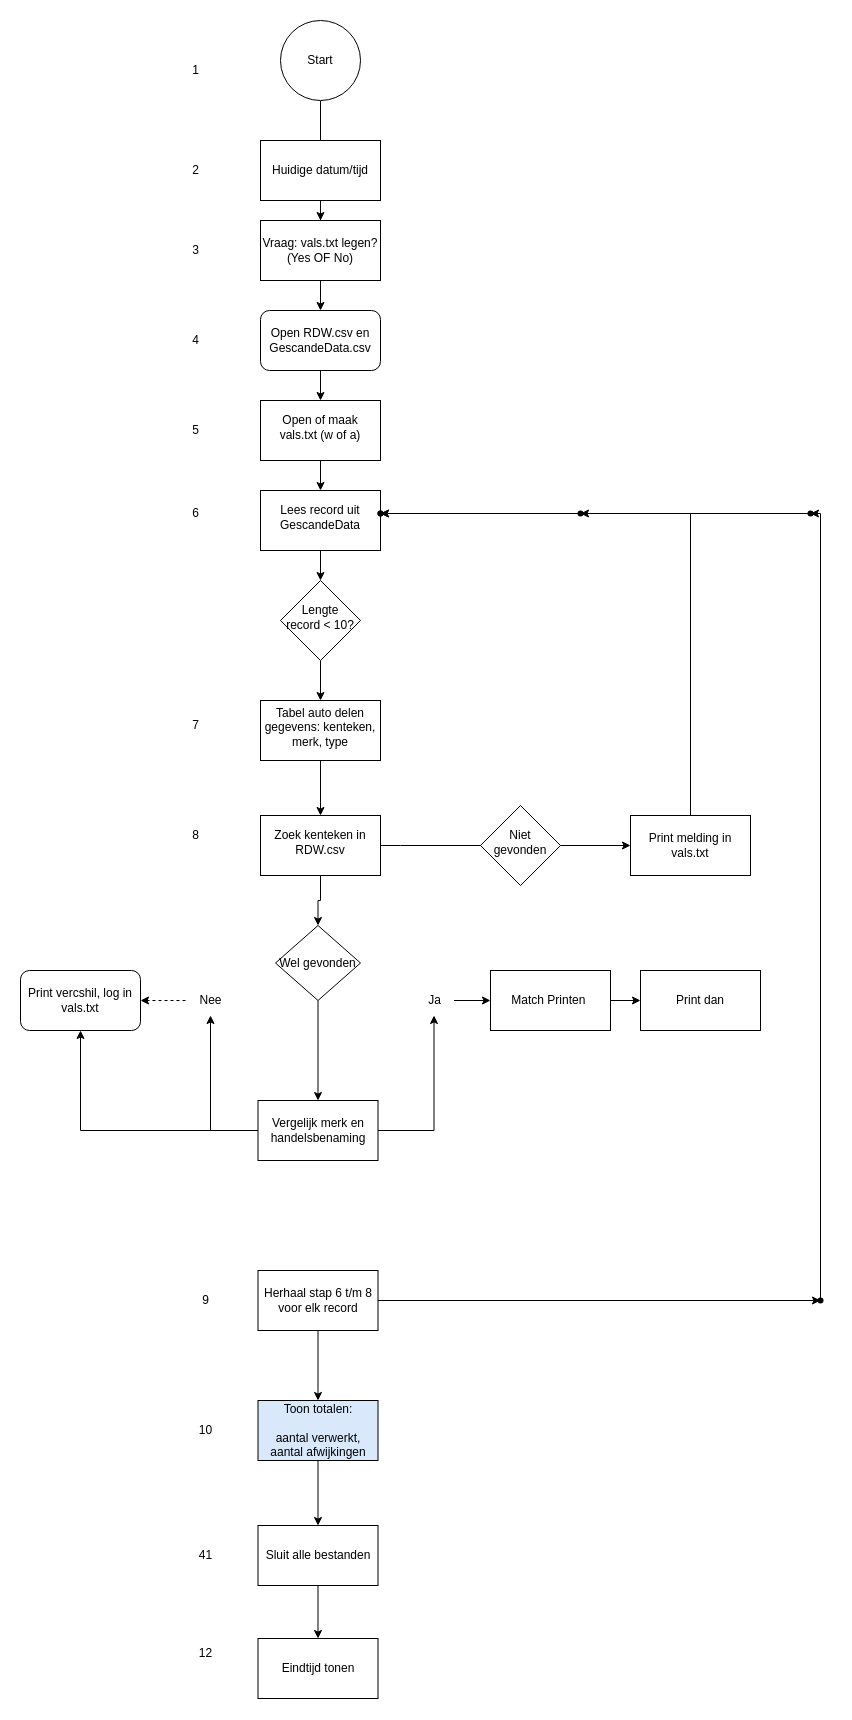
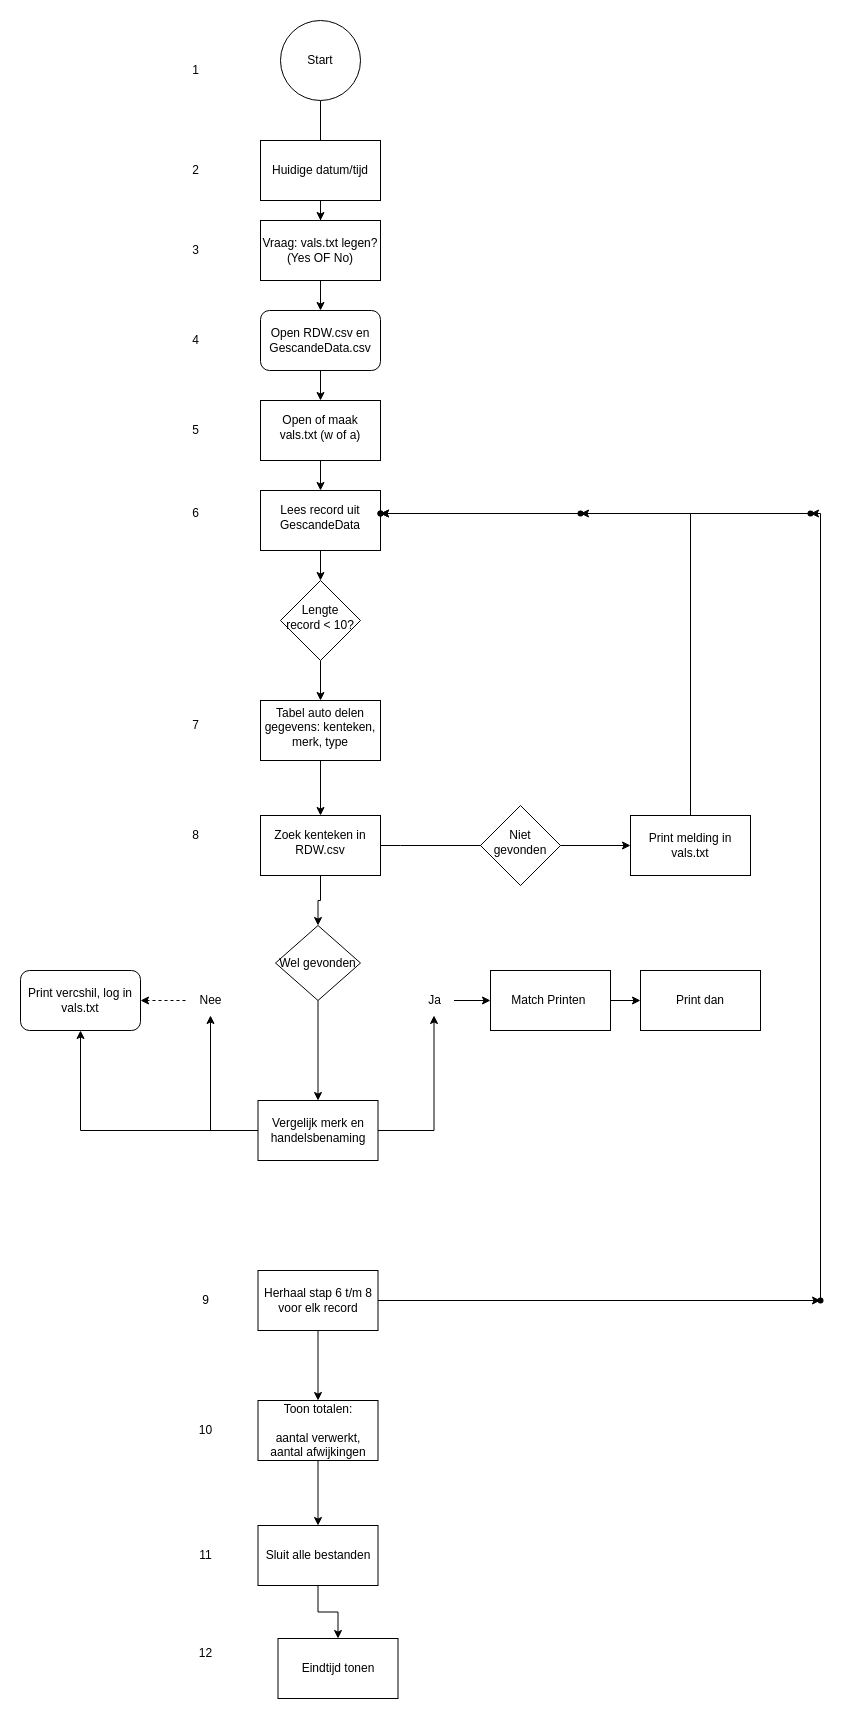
  <mxCell id="0" />
  <mxCell id="1" parent="0" />
  <mxCell id="2" value="" style="edgeStyle=orthogonalEdgeStyle;rounded=0;orthogonalLoop=1;jettySize=auto;html=1;" edge="1" parent="1" source="3" target="6"><mxGeometry relative="1" as="geometry" /></mxCell>
  <mxCell id="3" value="Start" style="ellipse;whiteSpace=wrap;html=1;aspect=fixed;" vertex="1" parent="1"><mxGeometry x="280" width="80" height="80" as="geometry" y="20" /></mxCell>
  <mxCell id="4" value="" style="edgeStyle=orthogonalEdgeStyle;rounded=0;orthogonalLoop=1;jettySize=auto;html=1;" edge="1" parent="1" source="5" target="8"><mxGeometry relative="1" as="geometry" /></mxCell>
  <mxCell id="5" value="Huidige datum/tijd" style="rounded=0;whiteSpace=wrap;html=1;" vertex="1" parent="1"><mxGeometry x="260" y="140" width="120" height="60" as="geometry" /></mxCell>
  <mxCell id="6" value="Vraag: vals.txt legen? (Yes OF No)" style="rounded=0;whiteSpace=wrap;html=1;" vertex="1" parent="1"><mxGeometry x="260" y="220" width="120" height="60" as="geometry" /></mxCell>
  <mxCell id="7" value="" style="edgeStyle=orthogonalEdgeStyle;rounded=0;orthogonalLoop=1;jettySize=auto;html=1;" edge="1" parent="1" source="8" target="10"><mxGeometry relative="1" as="geometry" /></mxCell>
  <mxCell id="8" value="Open RDW.csv en GescandeData.csv" style="whiteSpace=wrap;html=1;rounded=1;" vertex="1" parent="1"><mxGeometry x="260" y="310" width="120" height="60" as="geometry" /></mxCell>
  <mxCell id="9" value="" style="edgeStyle=orthogonalEdgeStyle;rounded=0;orthogonalLoop=1;jettySize=auto;html=1;" edge="1" parent="1" source="10" target="12"><mxGeometry relative="1" as="geometry" /></mxCell>
  <mxCell id="10" value="&lt;table&gt;&lt;tbody&gt;&lt;tr data-end=&quot;1038&quot; data-start=&quot;963&quot;&gt;&lt;td data-col-size=&quot;sm&quot; data-end=&quot;1038&quot; data-start=&quot;978&quot;&gt;Open of maak vals.txt (w of a)&lt;/td&gt;&lt;/tr&gt;&lt;/tbody&gt;&lt;/table&gt;&lt;table&gt;&lt;tbody&gt;&lt;tr data-end=&quot;1114&quot; data-start=&quot;1039&quot;&gt;&lt;td data-col-size=&quot;sm&quot; data-end=&quot;1054&quot; data-start=&quot;1039&quot;&gt;&lt;/td&gt;&lt;/tr&gt;&lt;/tbody&gt;&lt;/table&gt;" style="rounded=0;whiteSpace=wrap;html=1;" vertex="1" parent="1"><mxGeometry x="260" y="400" width="120" height="60" as="geometry" /></mxCell>
  <mxCell id="11" value="" style="edgeStyle=orthogonalEdgeStyle;rounded=0;orthogonalLoop=1;jettySize=auto;html=1;" edge="1" parent="1" source="12" target="14"><mxGeometry relative="1" as="geometry" /></mxCell>
  <mxCell id="12" value="&lt;table&gt;&lt;tbody&gt;&lt;tr data-end=&quot;1114&quot; data-start=&quot;1039&quot;&gt;&lt;td data-end=&quot;1114&quot; data-start=&quot;1054&quot; data-col-size=&quot;sm&quot;&gt;Lees record uit GescandeData&lt;/td&gt;&lt;/tr&gt;&lt;/tbody&gt;&lt;/table&gt;&lt;table&gt;&lt;tbody&gt;&lt;tr data-end=&quot;1190&quot; data-start=&quot;1115&quot;&gt;&lt;td data-col-size=&quot;sm&quot; data-end=&quot;1130&quot; data-start=&quot;1115&quot;&gt;&lt;/td&gt;&lt;/tr&gt;&lt;/tbody&gt;&lt;/table&gt;" style="rounded=0;whiteSpace=wrap;html=1;" vertex="1" parent="1"><mxGeometry x="260" y="490" width="120" height="60" as="geometry" /></mxCell>
  <mxCell id="13" value="" style="edgeStyle=orthogonalEdgeStyle;rounded=0;orthogonalLoop=1;jettySize=auto;html=1;" edge="1" parent="1" source="14" target="16"><mxGeometry relative="1" as="geometry" /></mxCell>
  <mxCell id="14" value="&lt;table&gt;&lt;tbody&gt;&lt;tr data-end=&quot;1190&quot; data-start=&quot;1115&quot;&gt;&lt;td data-end=&quot;1190&quot; data-start=&quot;1130&quot; data-col-size=&quot;sm&quot;&gt;Lengte record &amp;lt; 10?&lt;/td&gt;&lt;/tr&gt;&lt;/tbody&gt;&lt;/table&gt;&lt;table&gt;&lt;tbody&gt;&lt;tr data-end=&quot;1266&quot; data-start=&quot;1191&quot;&gt;&lt;td data-col-size=&quot;sm&quot; data-end=&quot;1206&quot; data-start=&quot;1191&quot;&gt;&lt;/td&gt;&lt;/tr&gt;&lt;/tbody&gt;&lt;/table&gt;" style="rhombus;whiteSpace=wrap;html=1;" vertex="1" parent="1"><mxGeometry x="280" y="580" width="80" height="80" as="geometry" /></mxCell>
  <mxCell id="15" value="" style="edgeStyle=orthogonalEdgeStyle;rounded=0;orthogonalLoop=1;jettySize=auto;html=1;" edge="1" parent="1" source="16" target="18"><mxGeometry relative="1" as="geometry" /></mxCell>
  <mxCell id="16" value="&lt;br&gt;&lt;table&gt;&lt;tbody&gt;&lt;tr data-end=&quot;1266&quot; data-start=&quot;1191&quot;&gt;&lt;td data-end=&quot;1266&quot; data-start=&quot;1206&quot; data-col-size=&quot;sm&quot;&gt;Tabel auto delen gegevens: kenteken, merk, type&lt;/td&gt;&lt;/tr&gt;&lt;/tbody&gt;&lt;/table&gt;&lt;table&gt;&lt;tbody&gt;&lt;tr data-end=&quot;1342&quot; data-start=&quot;1267&quot;&gt;&lt;td data-col-size=&quot;sm&quot; data-end=&quot;1282&quot; data-start=&quot;1267&quot;&gt;&lt;/td&gt;&lt;/tr&gt;&lt;/tbody&gt;&lt;/table&gt;&lt;div&gt;&lt;br&gt;&lt;/div&gt;" style="whiteSpace=wrap;html=1;" vertex="1" parent="1"><mxGeometry x="260" y="700" width="120" height="60" as="geometry" /></mxCell>
  <mxCell id="17" value="" style="edgeStyle=orthogonalEdgeStyle;rounded=0;orthogonalLoop=1;jettySize=auto;html=1;entryX=1;entryY=0.5;entryDx=0;entryDy=0;" edge="1" parent="1" source="18" target="20"><mxGeometry relative="1" as="geometry"><Array as="points"><mxPoint x="400" y="845" /><mxPoint x="400" y="845" /></Array></mxGeometry></mxCell>
  <mxCell id="18" value="&lt;table&gt;&lt;tbody&gt;&lt;tr data-end=&quot;1342&quot; data-start=&quot;1267&quot;&gt;&lt;td data-end=&quot;1342&quot; data-start=&quot;1282&quot; data-col-size=&quot;sm&quot;&gt;Zoek kenteken in RDW.csv&lt;/td&gt;&lt;/tr&gt;&lt;/tbody&gt;&lt;/table&gt;&lt;table&gt;&lt;tbody&gt;&lt;tr data-end=&quot;1418&quot; data-start=&quot;1343&quot;&gt;&lt;td data-col-size=&quot;sm&quot; data-end=&quot;1358&quot; data-start=&quot;1343&quot;&gt;&lt;/td&gt;&lt;/tr&gt;&lt;/tbody&gt;&lt;/table&gt;" style="whiteSpace=wrap;html=1;" vertex="1" parent="1"><mxGeometry x="260" y="815" width="120" height="60" as="geometry" /></mxCell>
  <mxCell id="19" value="" style="edgeStyle=orthogonalEdgeStyle;rounded=0;orthogonalLoop=1;jettySize=auto;html=1;" edge="1" parent="1" source="20" target="22"><mxGeometry relative="1" as="geometry" /></mxCell>
  <mxCell id="20" value="&lt;table&gt;&lt;tbody&gt;&lt;tr data-end=&quot;1418&quot; data-start=&quot;1343&quot;&gt;&lt;td data-end=&quot;1418&quot; data-start=&quot;1358&quot; data-col-size=&quot;sm&quot;&gt;Niet gevonden&lt;table style=&quot;background-color: transparent; color: light-dark(rgb(0, 0, 0), rgb(255, 255, 255));&quot;&gt;&lt;tbody&gt;&lt;tr data-end=&quot;1494&quot; data-start=&quot;1419&quot;&gt;&lt;td data-col-size=&quot;sm&quot; data-end=&quot;1434&quot; data-start=&quot;1419&quot;&gt;&lt;/td&gt;&lt;/tr&gt;&lt;/tbody&gt;&lt;/table&gt;&lt;/td&gt;&lt;/tr&gt;&lt;/tbody&gt;&lt;/table&gt;" style="rhombus;whiteSpace=wrap;html=1;" vertex="1" parent="1"><mxGeometry x="480" y="805" width="80" height="80" as="geometry" /></mxCell>
  <mxCell id="21" value="" style="edgeStyle=orthogonalEdgeStyle;rounded=0;orthogonalLoop=1;jettySize=auto;html=1;" edge="1" parent="1" source="22" target="42"><mxGeometry relative="1" as="geometry"><Array as="points"><mxPoint x="690" y="513" /></Array></mxGeometry></mxCell>
  <mxCell id="22" value="Print melding in vals.txt" style="whiteSpace=wrap;html=1;" vertex="1" parent="1"><mxGeometry x="630" y="815" width="120" height="60" as="geometry" /></mxCell>
  <mxCell id="23" value="" style="edgeStyle=orthogonalEdgeStyle;rounded=0;orthogonalLoop=1;jettySize=auto;html=1;" edge="1" parent="1" source="60" target="28"><mxGeometry relative="1" as="geometry" /></mxCell>
  <mxCell id="24" value="" style="edgeStyle=orthogonalEdgeStyle;rounded=0;orthogonalLoop=1;jettySize=auto;html=1;" edge="1" parent="1" source="26" target="45"><mxGeometry relative="1" as="geometry" /></mxCell>
  <mxCell id="25" value="" style="edgeStyle=orthogonalEdgeStyle;rounded=0;orthogonalLoop=1;jettySize=auto;html=1;" edge="1" parent="1" source="26" target="29"><mxGeometry relative="1" as="geometry" /></mxCell>
  <mxCell id="26" value="Vergelijk merk en handelsbenaming" style="whiteSpace=wrap;html=1;" vertex="1" parent="1"><mxGeometry x="257.5" y="1100" width="120" height="60" as="geometry" /></mxCell>
  <mxCell id="27" value="" style="edgeStyle=orthogonalEdgeStyle;rounded=0;orthogonalLoop=1;jettySize=auto;html=1;" edge="1" parent="1" source="28" target="30"><mxGeometry relative="1" as="geometry" /></mxCell>
  <mxCell id="28" value="Match&amp;nbsp;Printen&amp;nbsp;" style="whiteSpace=wrap;html=1;" vertex="1" parent="1"><mxGeometry x="490" y="970" width="120" height="60" as="geometry" /></mxCell>
  <mxCell id="29" value="Print vercshil, log in vals.txt" style="whiteSpace=wrap;html=1;rounded=1;" vertex="1" parent="1"><mxGeometry x="20" y="970" width="120" height="60" as="geometry" /></mxCell>
  <mxCell id="30" value="Print dan" style="whiteSpace=wrap;html=1;" vertex="1" parent="1"><mxGeometry x="640" y="970" width="120" height="60" as="geometry" /></mxCell>
  <mxCell id="31" value="" style="edgeStyle=orthogonalEdgeStyle;rounded=0;orthogonalLoop=1;jettySize=auto;html=1;" edge="1" parent="1" source="32" target="54"><mxGeometry relative="1" as="geometry" /></mxCell>
  <mxCell id="32" value="Sluit alle bestanden" style="whiteSpace=wrap;html=1;" vertex="1" parent="1"><mxGeometry x="257.5" y="1525" width="120" height="60" as="geometry" /></mxCell>
  <mxCell id="33" value="1" style="text;html=1;align=center;verticalAlign=middle;resizable=0;points=[];autosize=1;strokeColor=none;fillColor=none;" vertex="1" parent="1"><mxGeometry x="180" y="55" width="30" height="30" as="geometry" /></mxCell>
  <mxCell id="34" value="2" style="text;html=1;align=center;verticalAlign=middle;resizable=0;points=[];autosize=1;strokeColor=none;fillColor=none;" vertex="1" parent="1"><mxGeometry x="180" y="155" width="30" height="30" as="geometry" /></mxCell>
  <mxCell id="35" value="3" style="text;html=1;align=center;verticalAlign=middle;resizable=0;points=[];autosize=1;strokeColor=none;fillColor=none;" vertex="1" parent="1"><mxGeometry x="180" y="235" width="30" height="30" as="geometry" /></mxCell>
  <mxCell id="36" value="4" style="text;html=1;align=center;verticalAlign=middle;resizable=0;points=[];autosize=1;strokeColor=none;fillColor=none;" vertex="1" parent="1"><mxGeometry x="180" y="325" width="30" height="30" as="geometry" /></mxCell>
  <mxCell id="37" value="5" style="text;html=1;align=center;verticalAlign=middle;resizable=0;points=[];autosize=1;strokeColor=none;fillColor=none;" vertex="1" parent="1"><mxGeometry x="180" y="415" width="30" height="30" as="geometry" /></mxCell>
  <mxCell id="38" value="6" style="text;html=1;align=center;verticalAlign=middle;resizable=0;points=[];autosize=1;strokeColor=none;fillColor=none;" vertex="1" parent="1"><mxGeometry x="180" y="498" width="30" height="30" as="geometry" /></mxCell>
  <mxCell id="39" value="7" style="text;html=1;align=center;verticalAlign=middle;resizable=0;points=[];autosize=1;strokeColor=none;fillColor=none;" vertex="1" parent="1"><mxGeometry x="180" y="710" width="30" height="30" as="geometry" /></mxCell>
  <mxCell id="40" value="8" style="text;html=1;align=center;verticalAlign=middle;resizable=0;points=[];autosize=1;strokeColor=none;fillColor=none;" vertex="1" parent="1"><mxGeometry x="180" y="820" width="30" height="30" as="geometry" /></mxCell>
  <mxCell id="41" value="" style="edgeStyle=orthogonalEdgeStyle;rounded=0;orthogonalLoop=1;jettySize=auto;html=1;" edge="1" parent="1" source="42" target="43"><mxGeometry relative="1" as="geometry" /></mxCell>
  <mxCell id="42" value="" style="shape=waypoint;sketch=0;size=6;pointerEvents=1;points=[];fillColor=default;resizable=0;rotatable=0;perimeter=centerPerimeter;snapToPoint=1;" vertex="1" parent="1"><mxGeometry x="570" y="503" width="20" height="20" as="geometry" /></mxCell>
  <mxCell id="43" value="" style="shape=waypoint;sketch=0;size=6;pointerEvents=1;points=[];fillColor=default;resizable=0;rotatable=0;perimeter=centerPerimeter;snapToPoint=1;" vertex="1" parent="1"><mxGeometry x="370" y="503" width="20" height="20" as="geometry" /></mxCell>
  <mxCell id="44" value="" style="edgeStyle=orthogonalEdgeStyle;rounded=0;orthogonalLoop=1;jettySize=auto;html=1;dashed=1;" edge="1" parent="1" source="45" target="29"><mxGeometry relative="1" as="geometry" /></mxCell>
  <mxCell id="45" value="Nee" style="text;html=1;align=center;verticalAlign=middle;resizable=0;points=[];autosize=1;strokeColor=none;fillColor=none;" vertex="1" parent="1"><mxGeometry x="185" y="985" width="50" height="30" as="geometry" /></mxCell>
  <mxCell id="46" value="" style="edgeStyle=orthogonalEdgeStyle;rounded=0;orthogonalLoop=1;jettySize=auto;html=1;" edge="1" parent="1" source="48" target="51"><mxGeometry relative="1" as="geometry" /></mxCell>
  <mxCell id="47" value="" style="edgeStyle=orthogonalEdgeStyle;rounded=0;orthogonalLoop=1;jettySize=auto;html=1;" edge="1" parent="1" source="48" target="62"><mxGeometry relative="1" as="geometry" /></mxCell>
  <mxCell id="48" value="Herhaal stap 6 t/m 8 voor elk record" style="rounded=0;whiteSpace=wrap;html=1;" vertex="1" parent="1"><mxGeometry x="257.5" y="1270" width="120" height="60" as="geometry" /></mxCell>
  <mxCell id="49" value="9" style="text;html=1;align=center;verticalAlign=middle;resizable=0;points=[];autosize=1;strokeColor=none;fillColor=none;" vertex="1" parent="1"><mxGeometry x="190" y="1285" width="30" height="30" as="geometry" /></mxCell>
  <mxCell id="50" value="" style="edgeStyle=orthogonalEdgeStyle;rounded=0;orthogonalLoop=1;jettySize=auto;html=1;" edge="1" parent="1" source="51" target="32"><mxGeometry relative="1" as="geometry" /></mxCell>
- <mxCell id="51" value="&lt;div&gt;Toon totalen:&lt;/div&gt;&lt;div&gt;&lt;br&gt;&lt;/div&gt;&lt;div&gt;aantal verwerkt, aantal afwijkingen&lt;/div&gt;" style="whiteSpace=wrap;html=1;fillColor=#dae8fc;" vertex="1" parent="1"><mxGeometry x="257.5" y="1400" width="120" height="60" as="geometry" /></mxCell>
+ <mxCell id="51" value="&lt;div&gt;Toon totalen:&lt;/div&gt;&lt;div&gt;&lt;br&gt;&lt;/div&gt;&lt;div&gt;aantal verwerkt, aantal afwijkingen&lt;/div&gt;" style="whiteSpace=wrap;html=1;" vertex="1" parent="1"><mxGeometry x="257.5" y="1400" width="120" height="60" as="geometry" /></mxCell>
  <mxCell id="52" value="10" style="text;html=1;align=center;verticalAlign=middle;resizable=0;points=[];autosize=1;strokeColor=none;fillColor=none;" vertex="1" parent="1"><mxGeometry x="185" y="1415" width="40" height="30" as="geometry" /></mxCell>
- <mxCell id="53" value="41" style="text;html=1;align=center;verticalAlign=middle;resizable=0;points=[];autosize=1;strokeColor=none;fillColor=none;" vertex="1" parent="1"><mxGeometry x="185" y="1540" width="40" height="30" as="geometry" /></mxCell>
- <mxCell id="54" value="Eindtijd tonen" style="whiteSpace=wrap;html=1;" vertex="1" parent="1"><mxGeometry x="257.5" y="1638" width="120" height="60" as="geometry" /></mxCell>
+ <mxCell id="53" value="11" style="text;html=1;align=center;verticalAlign=middle;resizable=0;points=[];autosize=1;strokeColor=none;fillColor=none;" vertex="1" parent="1"><mxGeometry x="185" y="1540" width="40" height="30" as="geometry" /></mxCell>
+ <mxCell id="54" value="Eindtijd tonen" style="whiteSpace=wrap;html=1;" vertex="1" parent="1"><mxGeometry x="277.5" y="1638" width="120" height="60" as="geometry" /></mxCell>
  <mxCell id="55" value="12" style="text;html=1;align=center;verticalAlign=middle;resizable=0;points=[];autosize=1;strokeColor=none;fillColor=none;" vertex="1" parent="1"><mxGeometry x="185" y="1638" width="40" height="30" as="geometry" /></mxCell>
  <mxCell id="56" value="" style="edgeStyle=orthogonalEdgeStyle;rounded=0;orthogonalLoop=1;jettySize=auto;html=1;" edge="1" parent="1" source="18" target="58"><mxGeometry relative="1" as="geometry"><mxPoint x="260" y="845" as="sourcePoint" /><mxPoint y="845" as="targetPoint" x="40" /></mxGeometry></mxCell>
  <mxCell id="57" value="" style="edgeStyle=orthogonalEdgeStyle;rounded=0;orthogonalLoop=1;jettySize=auto;html=1;" edge="1" parent="1" source="58" target="26"><mxGeometry relative="1" as="geometry" /></mxCell>
  <mxCell id="58" value="Wel gevonden" style="rhombus;whiteSpace=wrap;html=1;" vertex="1" parent="1"><mxGeometry x="275" y="925" width="85" height="75" as="geometry" /></mxCell>
  <mxCell id="59" value="" style="edgeStyle=orthogonalEdgeStyle;rounded=0;orthogonalLoop=1;jettySize=auto;html=1;" edge="1" parent="1" source="26" target="60"><mxGeometry relative="1" as="geometry"><mxPoint x="380" y="1000" as="sourcePoint" /><mxPoint x="490" y="1000" as="targetPoint" /></mxGeometry></mxCell>
  <mxCell id="60" value="Ja" style="text;html=1;align=center;verticalAlign=middle;resizable=0;points=[];autosize=1;strokeColor=none;fillColor=none;" vertex="1" parent="1"><mxGeometry x="413.5" y="985" width="40" height="30" as="geometry" /></mxCell>
  <mxCell id="61" value="" style="edgeStyle=orthogonalEdgeStyle;rounded=0;orthogonalLoop=1;jettySize=auto;html=1;" edge="1" parent="1" source="62" target="64"><mxGeometry relative="1" as="geometry"><Array as="points"><mxPoint x="820" y="513" /></Array></mxGeometry></mxCell>
  <mxCell id="62" value="" style="shape=waypoint;sketch=0;size=6;pointerEvents=1;points=[];fillColor=default;resizable=0;rotatable=0;perimeter=centerPerimeter;snapToPoint=1;rounded=0;" vertex="1" parent="1"><mxGeometry x="810" y="1290" width="20" height="20" as="geometry" /></mxCell>
  <mxCell id="63" value="" style="edgeStyle=orthogonalEdgeStyle;rounded=0;orthogonalLoop=1;jettySize=auto;html=1;" edge="1" parent="1" source="64" target="65"><mxGeometry relative="1" as="geometry" /></mxCell>
  <mxCell id="64" value="" style="shape=waypoint;sketch=0;size=6;pointerEvents=1;points=[];fillColor=default;resizable=0;rotatable=0;perimeter=centerPerimeter;snapToPoint=1;rounded=0;" vertex="1" parent="1"><mxGeometry x="800" y="503" width="20" height="20" as="geometry" /></mxCell>
  <mxCell id="65" value="" style="shape=waypoint;sketch=0;size=6;pointerEvents=1;points=[];fillColor=default;resizable=0;rotatable=0;perimeter=centerPerimeter;snapToPoint=1;rounded=0;" vertex="1" parent="1"><mxGeometry x="370" y="503" width="20" height="20" as="geometry" /></mxCell>
